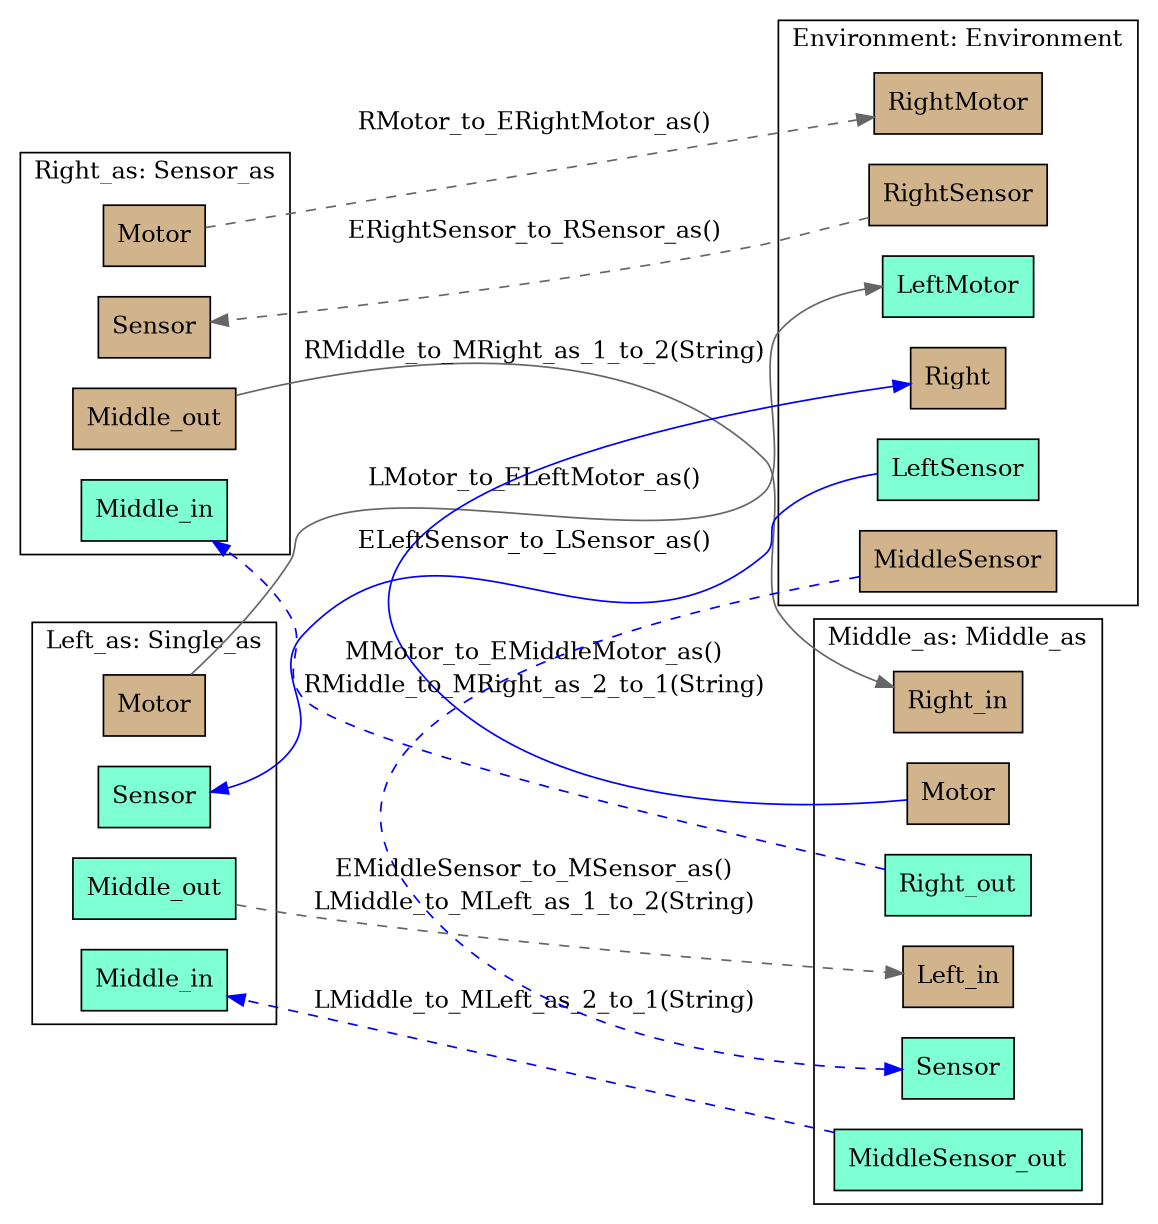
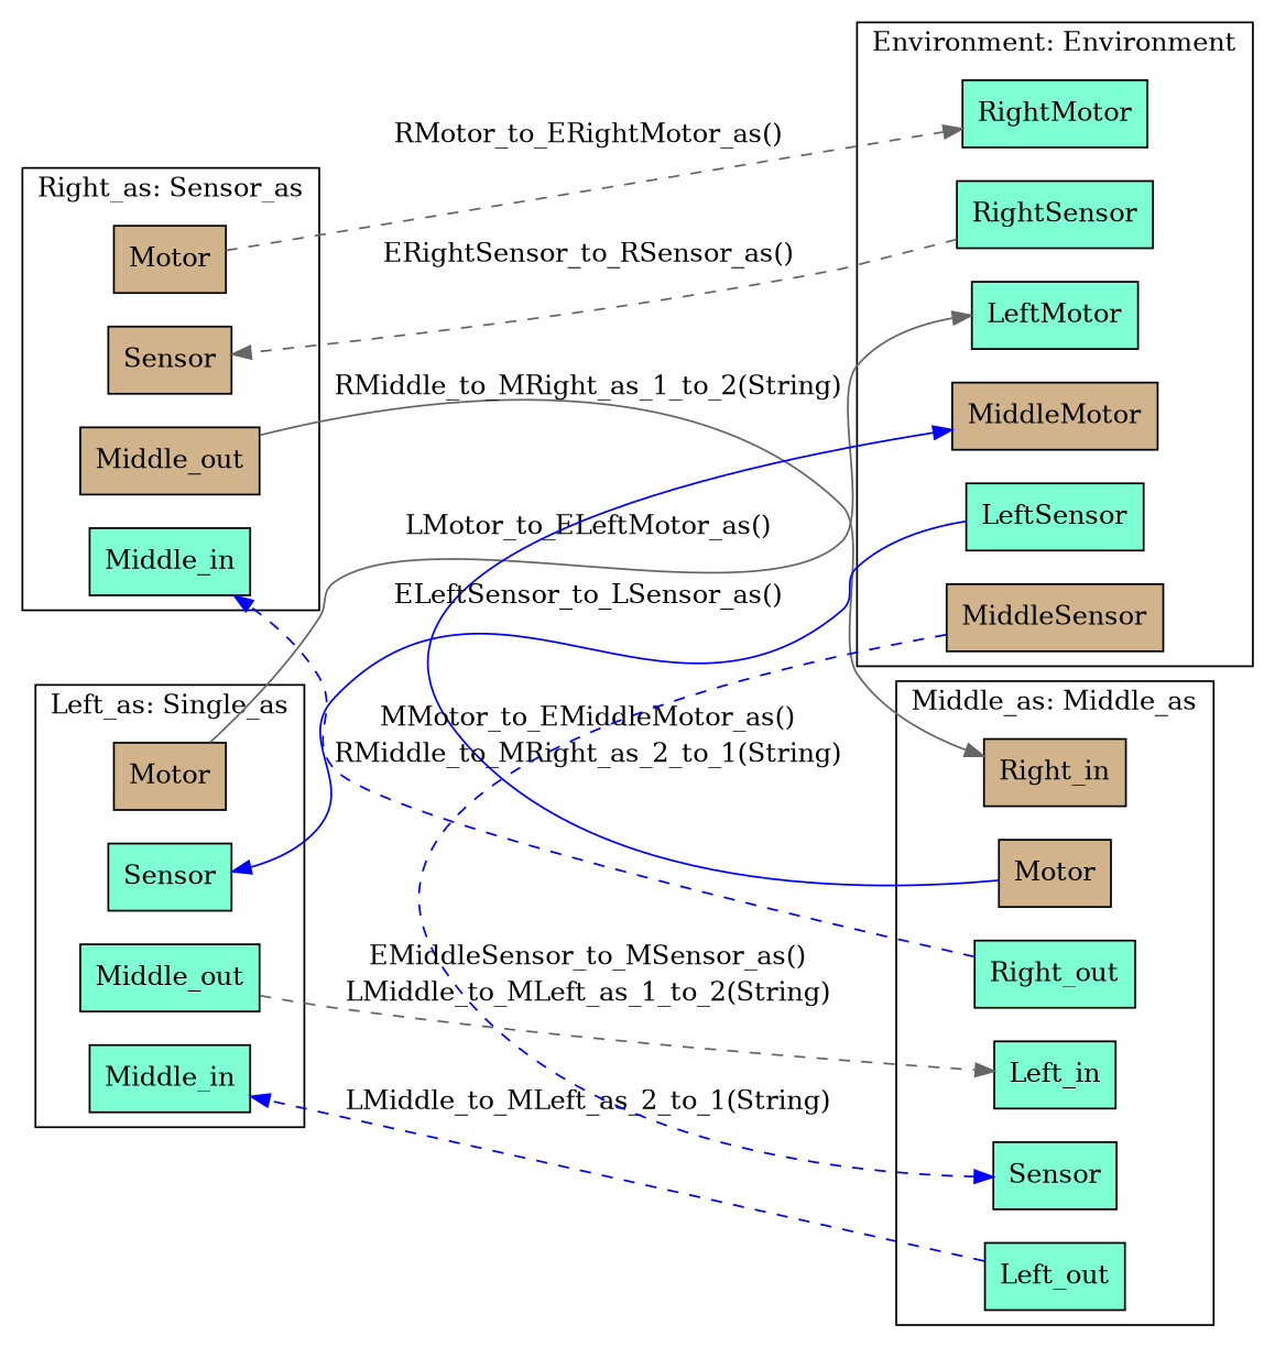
  digraph {
    rankdir=LR
    node [fillcolor=aquamarine shape=box style=filled]
    edge [color=gray40 style=dashed]
    n1 [fillcolor=tan label=Sensor]
    n2 [fillcolor=tan label=Motor]
    n3 [label=Middle_in]
    n4 [fillcolor=tan label=Middle_out]
    n5 [label=Sensor]
    n6 [fillcolor=tan label=Motor]
    n7 [label=Middle_in]
    n8 [label=Middle_out]
    n9 [label=Sensor]
    n10 [fillcolor=tan label=Motor]
    n11 [fillcolor=tan label=Right_in]
    n12 [label=Right_out]
-   n13 [fillcolor=tan label=Left_in]
-   n14 [label=MiddleSensor_out]
+   n13 [label=Left_in]
+   n14 [label=Left_out]
    n15 [label=LeftSensor]
    n16 [label=LeftMotor]
    n17 [fillcolor=tan label=MiddleSensor]
-   n18 [fillcolor=tan label=Right]
-   n19 [fillcolor=tan label=RightSensor]
-   n20 [fillcolor=tan label=RightMotor]
+   n18 [fillcolor=tan label=MiddleMotor]
+   n19 [label=RightSensor]
+   n20 [label=RightMotor]
    subgraph cluster_1 {
      label="Right_as: Sensor_as"
      n1
      n2
      n3
      n4
    }
    subgraph cluster_2 {
      label="Left_as: Single_as"
      n5
      n6
      n7
      n8
    }
    subgraph cluster_3 {
      label="Middle_as: Middle_as"
      n9
      n10
      n11
      n12
      n13
      n14
    }
    subgraph cluster_4 {
      label="Environment: Environment"
      n15
      n16
      n17
      n18
      n19
      n20
    }
    n2 -> n20 [label="RMotor_to_ERightMotor_as()"]
    n4 -> n11 [label="RMiddle_to_MRight_as_1_to_2(String)" style=solid]
    n6 -> n16 [label="LMotor_to_ELeftMotor_as()" style=solid]
    n8 -> n13 [label="LMiddle_to_MLeft_as_1_to_2(String)"]
    n10 -> n18 [color=blue label="MMotor_to_EMiddleMotor_as()" style=solid]
    n12 -> n3 [color=blue label="RMiddle_to_MRight_as_2_to_1(String)"]
    n14 -> n7 [color=blue label="LMiddle_to_MLeft_as_2_to_1(String)"]
    n15 -> n5 [color=blue label="ELeftSensor_to_LSensor_as()" style=solid]
    n17 -> n9 [color=blue label="EMiddleSensor_to_MSensor_as()"]
    n19 -> n1 [label="ERightSensor_to_RSensor_as()"]
  }
